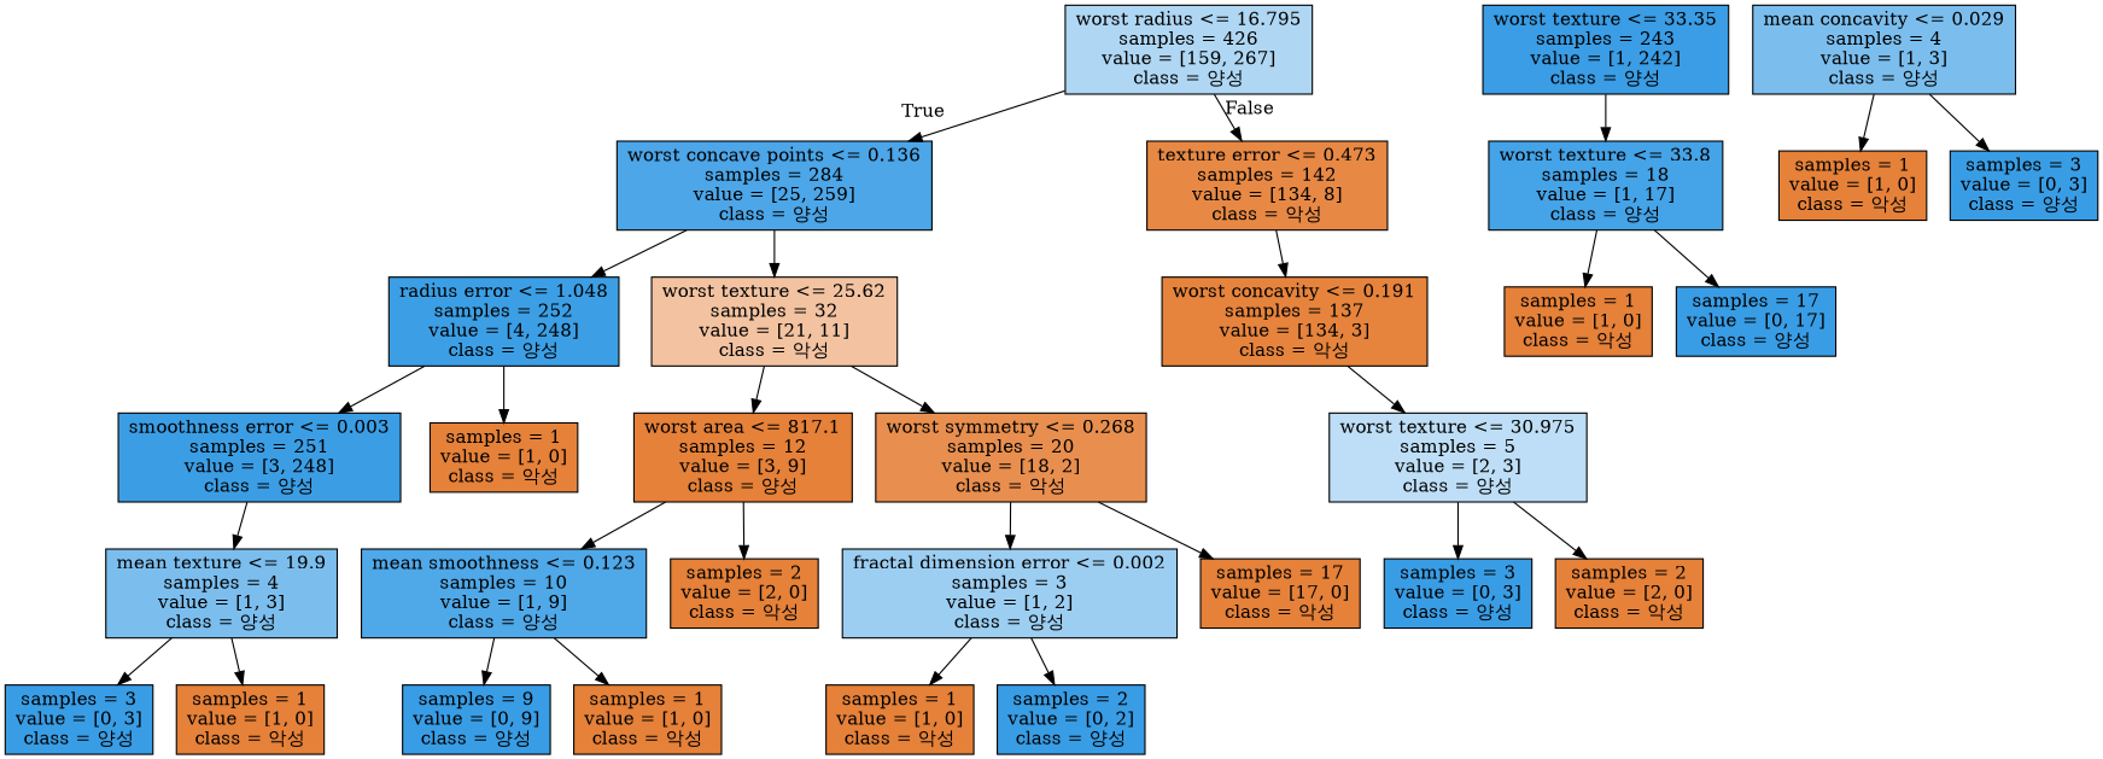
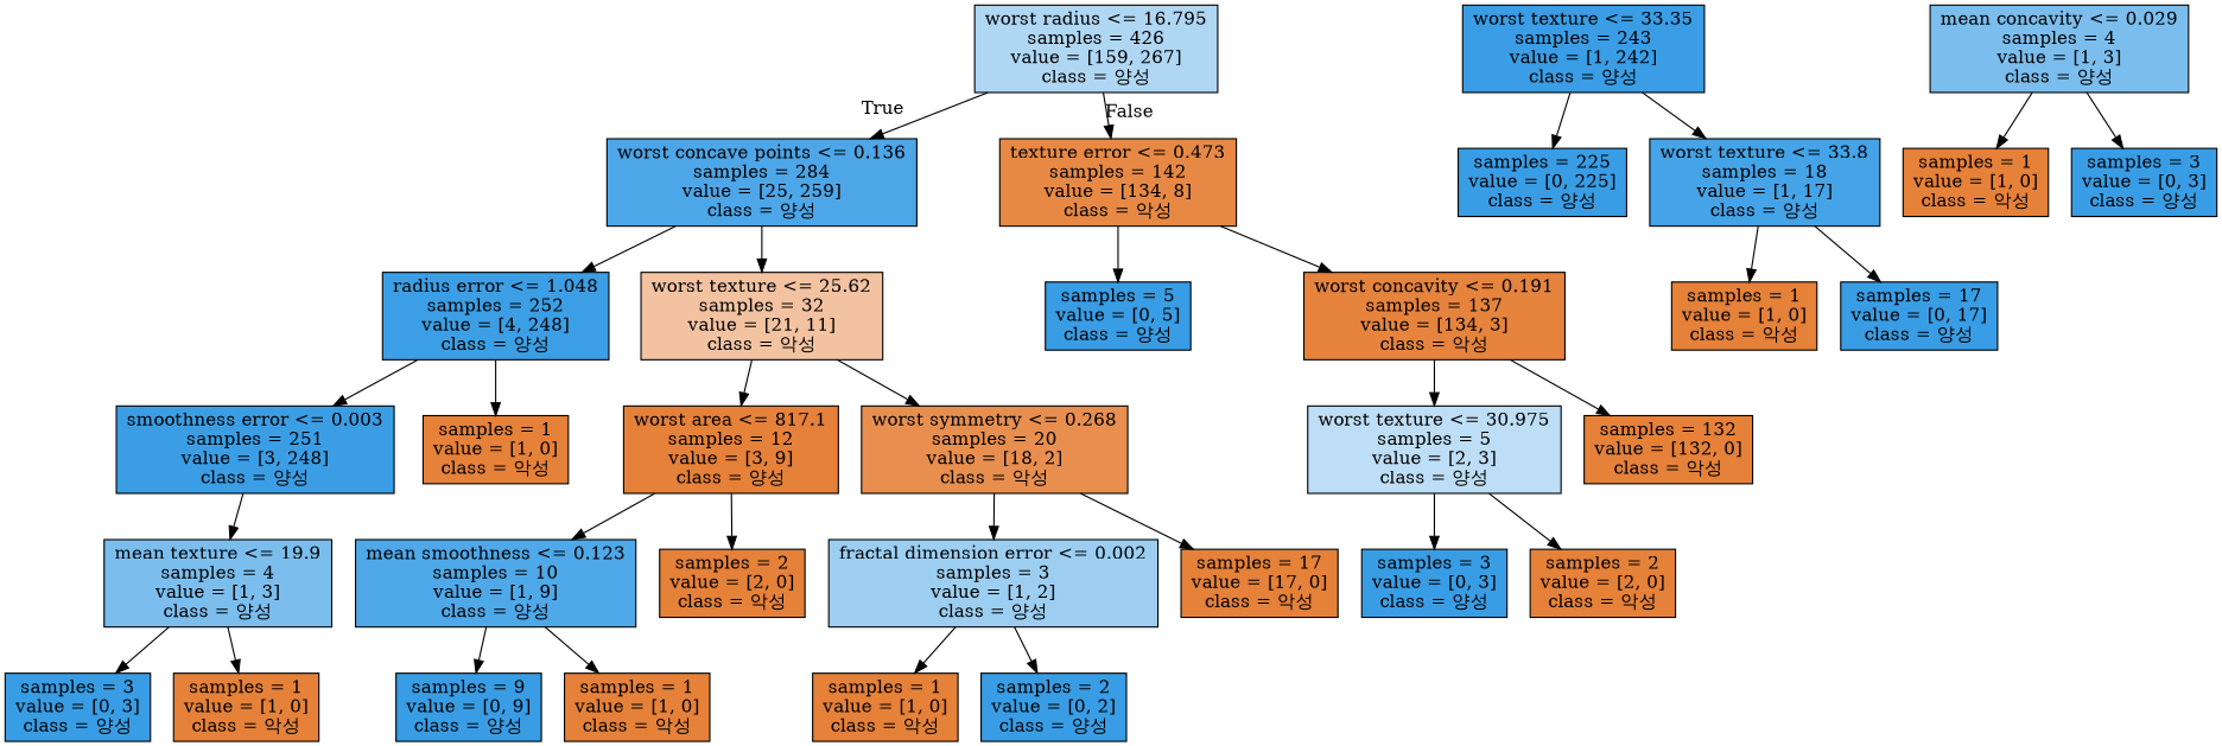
  digraph {
    node [color=black fillcolor="#e58139" shape=box style=filled]
    n1 [fillcolor="#afd7f4" label="worst radius <= 16.795\nsamples = 426\nvalue = [159, 267]\nclass = 양성"]
    n2 [fillcolor="#4ca6e8" label="worst concave points <= 0.136\nsamples = 284\nvalue = [25, 259]\nclass = 양성"]
    n3 [fillcolor="#e78945" label="texture error <= 0.473\nsamples = 142\nvalue = [134, 8]\nclass = 악성"]
    n4 [fillcolor="#3c9fe5" label="radius error <= 1.048\nsamples = 252\nvalue = [4, 248]\nclass = 양성"]
    n5 [fillcolor="#f3c3a1" label="worst texture <= 25.62\nsamples = 32\nvalue = [21, 11]\nclass = 악성"]
+   n6 [fillcolor="#399de5" label="samples = 5\nvalue = [0, 5]\nclass = 양성"]
    n7 [fillcolor="#e6843d" label="worst concavity <= 0.191\nsamples = 137\nvalue = [134, 3]\nclass = 악성"]
    n8 [fillcolor="#3b9ee5" label="smoothness error <= 0.003\nsamples = 251\nvalue = [3, 248]\nclass = 양성"]
    n9 [label="samples = 1\nvalue = [1, 0]\nclass = 악성"]
    n10 [label="worst area <= 817.1\nsamples = 12\nvalue = [3, 9]\nclass = 양성"]
    n11 [fillcolor="#e88f4f" label="worst symmetry <= 0.268\nsamples = 20\nvalue = [18, 2]\nclass = 악성"]
    n12 [fillcolor="#7bbeee" label="mean texture <= 19.9\nsamples = 4\nvalue = [1, 3]\nclass = 양성"]
    n13 [fillcolor="#399de5" label="samples = 3\nvalue = [0, 3]\nclass = 양성"]
    n14 [label="samples = 1\nvalue = [1, 0]\nclass = 악성"]
    n15 [fillcolor="#3a9de5" label="worst texture <= 33.35\nsamples = 243\nvalue = [1, 242]\nclass = 양성"]
+   n16 [fillcolor="#399de5" label="samples = 225\nvalue = [0, 225]\nclass = 양성"]
    n17 [fillcolor="#45a3e7" label="worst texture <= 33.8\nsamples = 18\nvalue = [1, 17]\nclass = 양성"]
    n18 [fillcolor="#7bbeee" label="mean concavity <= 0.029\nsamples = 4\nvalue = [1, 3]\nclass = 양성"]
    n19 [label="samples = 1\nvalue = [1, 0]\nclass = 악성"]
    n20 [fillcolor="#399de5" label="samples = 3\nvalue = [0, 3]\nclass = 양성"]
    n21 [label="samples = 1\nvalue = [1, 0]\nclass = 악성"]
    n22 [fillcolor="#399de5" label="samples = 17\nvalue = [0, 17]\nclass = 양성"]
    n23 [fillcolor="#4fa8e8" label="mean smoothness <= 0.123\nsamples = 10\nvalue = [1, 9]\nclass = 양성"]
    n24 [label="samples = 2\nvalue = [2, 0]\nclass = 악성"]
    n25 [fillcolor="#9ccef2" label="fractal dimension error <= 0.002\nsamples = 3\nvalue = [1, 2]\nclass = 양성"]
    n26 [label="samples = 17\nvalue = [17, 0]\nclass = 악성"]
    n27 [fillcolor="#399de5" label="samples = 9\nvalue = [0, 9]\nclass = 양성"]
    n28 [label="samples = 1\nvalue = [1, 0]\nclass = 악성"]
    n29 [label="samples = 1\nvalue = [1, 0]\nclass = 악성"]
    n30 [fillcolor="#399de5" label="samples = 2\nvalue = [0, 2]\nclass = 양성"]
    n31 [fillcolor="#bddef6" label="worst texture <= 30.975\nsamples = 5\nvalue = [2, 3]\nclass = 양성"]
+   n32 [label="samples = 132\nvalue = [132, 0]\nclass = 악성"]
    n33 [fillcolor="#399de5" label="samples = 3\nvalue = [0, 3]\nclass = 양성"]
    n34 [label="samples = 2\nvalue = [2, 0]\nclass = 악성"]
    n1 -> n2 [headlabel=True labelangle=45 labeldistance=2.5]
    n1 -> n3 [headlabel=False labelangle=-45 labeldistance=2.5]
    n2 -> n4
    n2 -> n5
+   n3 -> n6
    n3 -> n7
    n4 -> n8
    n4 -> n9
    n5 -> n10
    n5 -> n11
    n7 -> n31
+   n7 -> n32
    n8 -> n12
    n10 -> n23
    n10 -> n24
    n11 -> n25
    n11 -> n26
    n12 -> n13
    n12 -> n14
+   n15 -> n16
    n15 -> n17
    n17 -> n21
    n17 -> n22
    n18 -> n19
    n18 -> n20
    n23 -> n27
    n23 -> n28
    n25 -> n29
    n25 -> n30
    n31 -> n33
    n31 -> n34
  }
